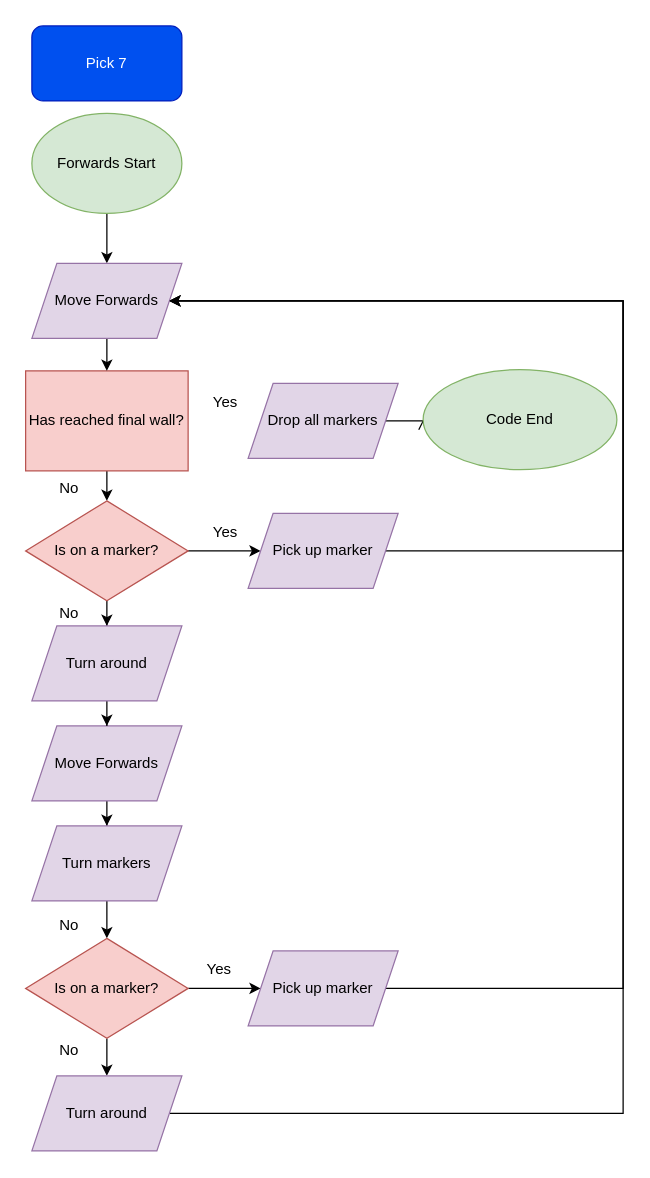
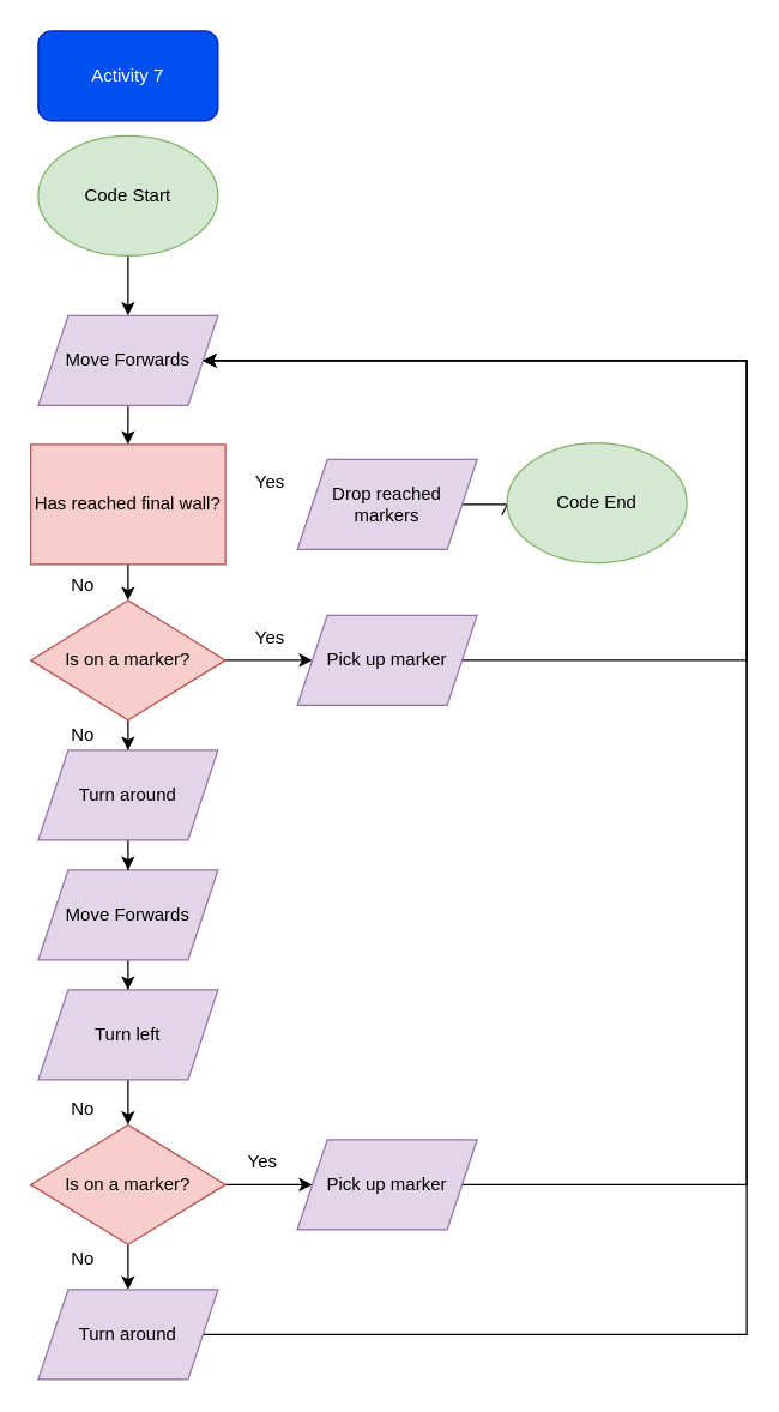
  <mxCell id="0" />
  <mxCell id="1" parent="0" />
- <mxCell id="2" value="Pick 7" style="rounded=1;whiteSpace=wrap;html=1;strokeColor=#001DBC;fontColor=#ffffff;fillColor=#0050ef;gradientColor=none;" parent="1" vertex="1"><mxGeometry x="25" y="20" width="120" height="60" as="geometry" /></mxCell>
+ <mxCell id="2" value="Activity 7" style="rounded=1;whiteSpace=wrap;html=1;strokeColor=#001DBC;fontColor=#ffffff;fillColor=#0050ef;gradientColor=none;" parent="1" vertex="1"><mxGeometry x="25" y="20" width="120" height="60" as="geometry" /></mxCell>
  <mxCell id="3" style="edgeStyle=orthogonalEdgeStyle;rounded=0;orthogonalLoop=1;jettySize=auto;html=1;entryX=0.5;entryY=0;entryDx=0;entryDy=0;" edge="1" parent="1" source="4" target="22"><mxGeometry relative="1" as="geometry" /></mxCell>
- <mxCell id="4" value="Forwards Start" style="ellipse;whiteSpace=wrap;html=1;fillColor=#d5e8d4;strokeColor=#82b366;" parent="1" vertex="1"><mxGeometry x="25" y="90" width="120" height="80" as="geometry" /></mxCell>
+ <mxCell id="4" value="Code Start" style="ellipse;whiteSpace=wrap;html=1;fillColor=#d5e8d4;strokeColor=#82b366;" parent="1" vertex="1"><mxGeometry x="25" y="90" width="120" height="80" as="geometry" /></mxCell>
  <mxCell id="5" style="edgeStyle=orthogonalEdgeStyle;rounded=0;orthogonalLoop=1;jettySize=auto;html=1;entryX=0.5;entryY=0;entryDx=0;entryDy=0;" parent="1" source="6" target="9" edge="1"><mxGeometry relative="1" as="geometry" /></mxCell>
  <mxCell id="6" value="Has reached final wall?" style="whiteSpace=wrap;html=1;fillColor=#f8cecc;strokeColor=#b85450;rounded=0;" parent="1" vertex="1"><mxGeometry x="20" y="296" width="130" height="80" as="geometry" /></mxCell>
  <mxCell id="7" style="edgeStyle=orthogonalEdgeStyle;rounded=0;orthogonalLoop=1;jettySize=auto;html=1;entryX=0;entryY=0.5;entryDx=0;entryDy=0;" parent="1" source="9" target="13" edge="1"><mxGeometry relative="1" as="geometry" /></mxCell>
  <mxCell id="8" style="edgeStyle=orthogonalEdgeStyle;rounded=0;orthogonalLoop=1;jettySize=auto;html=1;entryX=0.5;entryY=0;entryDx=0;entryDy=0;" edge="1" parent="1" source="9" target="25"><mxGeometry relative="1" as="geometry" /></mxCell>
  <mxCell id="9" value="Is on a marker?" style="rhombus;whiteSpace=wrap;html=1;fillColor=#f8cecc;strokeColor=#b85450;" parent="1" vertex="1"><mxGeometry x="20" y="400" width="130" height="80" as="geometry" /></mxCell>
  <mxCell id="10" style="edgeStyle=orthogonalEdgeStyle;rounded=0;orthogonalLoop=1;jettySize=auto;html=1;endArrow=open;" edge="1" parent="1" source="11" target="23"><mxGeometry relative="1" as="geometry" /></mxCell>
- <mxCell id="11" value="Drop all markers" style="shape=parallelogram;perimeter=parallelogramPerimeter;whiteSpace=wrap;html=1;fixedSize=1;fillColor=#e1d5e7;strokeColor=#9673a6;" parent="1" vertex="1"><mxGeometry x="198" y="306" width="120" height="60" as="geometry" /></mxCell>
+ <mxCell id="11" value="Drop reached markers" style="shape=parallelogram;perimeter=parallelogramPerimeter;whiteSpace=wrap;html=1;fixedSize=1;fillColor=#e1d5e7;strokeColor=#9673a6;" parent="1" vertex="1"><mxGeometry x="198" y="306" width="120" height="60" as="geometry" /></mxCell>
  <mxCell id="12" style="edgeStyle=orthogonalEdgeStyle;rounded=0;orthogonalLoop=1;jettySize=auto;html=1;" parent="1" source="13" target="22" edge="1"><mxGeometry relative="1" as="geometry"><mxPoint x="498" y="200" as="targetPoint" /><Array as="points"><mxPoint x="498" y="440" /><mxPoint x="498" y="240" /></Array></mxGeometry></mxCell>
  <mxCell id="13" value="Pick up marker" style="shape=parallelogram;perimeter=parallelogramPerimeter;whiteSpace=wrap;html=1;fixedSize=1;fillColor=#e1d5e7;strokeColor=#9673a6;" parent="1" vertex="1"><mxGeometry x="198" y="410" width="120" height="60" as="geometry" /></mxCell>
  <mxCell id="14" style="edgeStyle=orthogonalEdgeStyle;rounded=0;orthogonalLoop=1;jettySize=auto;html=1;" edge="1" parent="1" source="15" target="17"><mxGeometry relative="1" as="geometry" /></mxCell>
  <mxCell id="15" value="Move Forwards" style="shape=parallelogram;perimeter=parallelogramPerimeter;whiteSpace=wrap;html=1;fixedSize=1;fillColor=#e1d5e7;strokeColor=#9673a6;" parent="1" vertex="1"><mxGeometry x="25" y="580" width="120" height="60" as="geometry" /></mxCell>
  <mxCell id="16" style="edgeStyle=orthogonalEdgeStyle;rounded=0;orthogonalLoop=1;jettySize=auto;html=1;" edge="1" parent="1" source="17" target="28"><mxGeometry relative="1" as="geometry" /></mxCell>
- <mxCell id="17" value="Turn markers" style="shape=parallelogram;perimeter=parallelogramPerimeter;whiteSpace=wrap;html=1;fixedSize=1;fillColor=#e1d5e7;strokeColor=#9673a6;" parent="1" vertex="1"><mxGeometry x="25" y="660" width="120" height="60" as="geometry" /></mxCell>
+ <mxCell id="17" value="Turn left" style="shape=parallelogram;perimeter=parallelogramPerimeter;whiteSpace=wrap;html=1;fixedSize=1;fillColor=#e1d5e7;strokeColor=#9673a6;" parent="1" vertex="1"><mxGeometry x="25" y="660" width="120" height="60" as="geometry" /></mxCell>
  <mxCell id="18" value="Yes" style="text;strokeColor=none;align=center;fillColor=none;html=1;verticalAlign=middle;whiteSpace=wrap;rounded=0;" parent="1" vertex="1"><mxGeometry x="150" y="306" width="60" height="30" as="geometry" /></mxCell>
  <mxCell id="19" value="No" style="text;strokeColor=none;align=center;fillColor=none;html=1;verticalAlign=middle;whiteSpace=wrap;rounded=0;" parent="1" vertex="1"><mxGeometry x="25" y="380" width="60" height="20" as="geometry" /></mxCell>
  <mxCell id="20" value="No" style="text;strokeColor=none;align=center;fillColor=none;html=1;verticalAlign=middle;whiteSpace=wrap;rounded=0;" parent="1" vertex="1"><mxGeometry x="25" y="480" width="60" height="20" as="geometry" /></mxCell>
  <mxCell id="21" style="edgeStyle=orthogonalEdgeStyle;rounded=0;orthogonalLoop=1;jettySize=auto;html=1;entryX=0.5;entryY=0;entryDx=0;entryDy=0;" edge="1" parent="1" source="22" target="6"><mxGeometry relative="1" as="geometry" /></mxCell>
  <mxCell id="22" value="Move Forwards" style="shape=parallelogram;perimeter=parallelogramPerimeter;whiteSpace=wrap;html=1;fixedSize=1;fillColor=#e1d5e7;strokeColor=#9673a6;" vertex="1" parent="1"><mxGeometry x="25" y="210" width="120" height="60" as="geometry" /></mxCell>
- <mxCell id="23" value="Code End" style="ellipse;whiteSpace=wrap;html=1;fillColor=#d5e8d4;strokeColor=#82b366;" vertex="1" parent="1"><mxGeometry x="338" y="295" width="155" height="80" as="geometry" /></mxCell>
+ <mxCell id="23" value="Code End" style="ellipse;whiteSpace=wrap;html=1;fillColor=#d5e8d4;strokeColor=#82b366;" vertex="1" parent="1"><mxGeometry x="338" y="295" width="120" height="80" as="geometry" /></mxCell>
  <mxCell id="24" style="edgeStyle=orthogonalEdgeStyle;rounded=0;orthogonalLoop=1;jettySize=auto;html=1;" edge="1" parent="1" source="25" target="15"><mxGeometry relative="1" as="geometry" /></mxCell>
  <mxCell id="25" value="Turn around" style="shape=parallelogram;perimeter=parallelogramPerimeter;whiteSpace=wrap;html=1;fixedSize=1;fillColor=#e1d5e7;strokeColor=#9673a6;" vertex="1" parent="1"><mxGeometry x="25" y="500" width="120" height="60" as="geometry" /></mxCell>
  <mxCell id="26" style="edgeStyle=orthogonalEdgeStyle;rounded=0;orthogonalLoop=1;jettySize=auto;html=1;entryX=0;entryY=0.5;entryDx=0;entryDy=0;" edge="1" parent="1" source="28" target="30"><mxGeometry relative="1" as="geometry" /></mxCell>
  <mxCell id="27" style="edgeStyle=orthogonalEdgeStyle;rounded=0;orthogonalLoop=1;jettySize=auto;html=1;" edge="1" parent="1" source="28" target="36"><mxGeometry relative="1" as="geometry" /></mxCell>
  <mxCell id="28" value="Is on a marker?" style="rhombus;whiteSpace=wrap;html=1;fillColor=#f8cecc;strokeColor=#b85450;" vertex="1" parent="1"><mxGeometry x="20" y="750" width="130" height="80" as="geometry" /></mxCell>
  <mxCell id="29" style="edgeStyle=orthogonalEdgeStyle;rounded=0;orthogonalLoop=1;jettySize=auto;html=1;entryX=1;entryY=0.5;entryDx=0;entryDy=0;" edge="1" parent="1" source="30" target="22"><mxGeometry relative="1" as="geometry"><Array as="points"><mxPoint x="498" y="790" /><mxPoint x="498" y="240" /></Array></mxGeometry></mxCell>
  <mxCell id="30" value="Pick up marker" style="shape=parallelogram;perimeter=parallelogramPerimeter;whiteSpace=wrap;html=1;fixedSize=1;fillColor=#e1d5e7;strokeColor=#9673a6;" vertex="1" parent="1"><mxGeometry x="198" y="760" width="120" height="60" as="geometry" /></mxCell>
  <mxCell id="31" value="Yes" style="text;strokeColor=none;align=center;fillColor=none;html=1;verticalAlign=middle;whiteSpace=wrap;rounded=0;" vertex="1" parent="1"><mxGeometry x="150" y="410" width="60" height="30" as="geometry" /></mxCell>
  <mxCell id="32" value="Yes" style="text;strokeColor=none;align=center;fillColor=none;html=1;verticalAlign=middle;whiteSpace=wrap;rounded=0;" vertex="1" parent="1"><mxGeometry x="145" y="760" width="60" height="30" as="geometry" /></mxCell>
  <mxCell id="33" value="No" style="text;strokeColor=none;align=center;fillColor=none;html=1;verticalAlign=middle;whiteSpace=wrap;rounded=0;" vertex="1" parent="1"><mxGeometry x="25" y="730" width="60" height="20" as="geometry" /></mxCell>
  <mxCell id="34" value="No" style="text;strokeColor=none;align=center;fillColor=none;html=1;verticalAlign=middle;whiteSpace=wrap;rounded=0;" vertex="1" parent="1"><mxGeometry x="25" y="830" width="60" height="20" as="geometry" /></mxCell>
  <mxCell id="35" style="edgeStyle=orthogonalEdgeStyle;rounded=0;orthogonalLoop=1;jettySize=auto;html=1;" edge="1" parent="1" source="36" target="22"><mxGeometry relative="1" as="geometry"><mxPoint x="498" y="240" as="targetPoint" /><Array as="points"><mxPoint x="498" y="890" /><mxPoint x="498" y="240" /></Array></mxGeometry></mxCell>
  <mxCell id="36" value="Turn around" style="shape=parallelogram;perimeter=parallelogramPerimeter;whiteSpace=wrap;html=1;fixedSize=1;fillColor=#e1d5e7;strokeColor=#9673a6;" vertex="1" parent="1"><mxGeometry x="25" y="860" width="120" height="60" as="geometry" /></mxCell>
  <mxCell id="37" style="edgeStyle=orthogonalEdgeStyle;rounded=0;orthogonalLoop=1;jettySize=auto;html=1;exitX=0.5;exitY=1;exitDx=0;exitDy=0;" edge="1" parent="1" source="34" target="34"><mxGeometry relative="1" as="geometry" /></mxCell>
